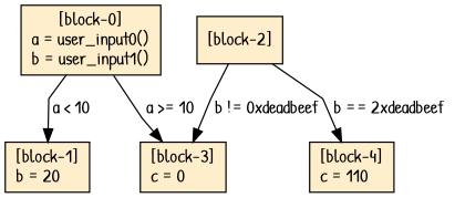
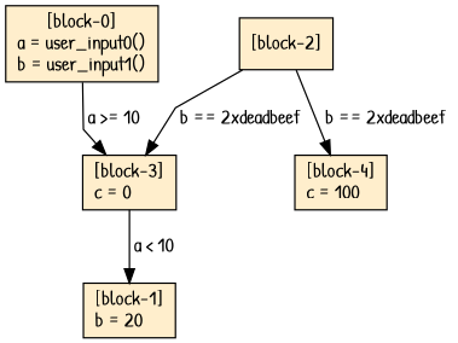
  digraph {
    fontname="Patrick Hand"
    splines=polyline
    node [fillcolor="#ffeecc" fontname="Patrick Hand" shape=box style=filled]
    edge [fontname="Patrick Hand"]
    n1 [label="[block-0]\na = user_input0()\lb = user_input1()\l"]
    n2 [label="[block-1]\nb = 20\l"]
    n3 [label="[block-3]\nc = 0\l"]
    n4 [label="[block-2]"]
-   n5 [label="[block-4]\nc = 110\l"]
-   n1 -> n2 [label=" a < 10 "]
+   n5 [label="[block-4]\nc = 100\l"]
+   n3 -> n2 [label=" a < 10 "]
    n1 -> n3 [label=" a >= 10 "]
-   n4 -> n3 [label=" b != 0xdeadbeef "]
+   n4 -> n3 [label=" b == 2xdeadbeef "]
    n4 -> n5 [label=" b == 2xdeadbeef "]
  }
